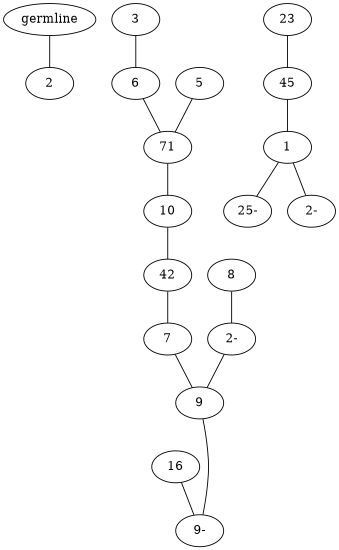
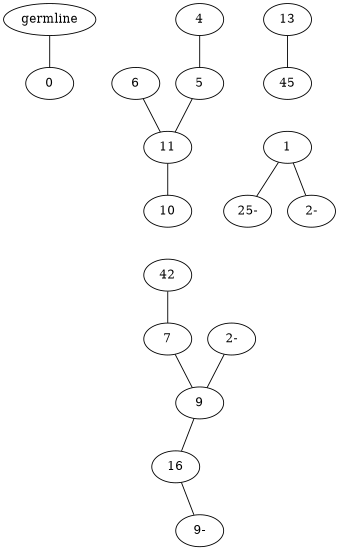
  graph {
    n1 [label=germline]
-   n2 [label=2]
-   n3 [label=3]
+   n2 [label=0]
    n4 [label=6]
+   n5 [label=4]
    n6 [label=5]
-   n7 [label=71]
-   n8 [label=23]
+   n7 [label=11]
+   n8 [label=13]
    n9 [label=45]
    n10 [label=1]
    n11 [label="25-"]
    n12 [label="2-"]
    n13 [label=10]
    n14 [label=42]
    n15 [label=7]
    n16 [label=9]
-   n17 [label=8]
    n18 [label="2-"]
    n19 [label=16]
    n20 [label="9-"]
    n1 -- n2
-   n3 -- n4
    n4 -- n7
+   n5 -- n6
    n6 -- n7
    n7 -- n13
    n8 -- n9
-   n9 -- n10
    n10 -- n11
    n10 -- n12
-   n13 -- n14
    n14 -- n15
    n15 -- n16
-   n16 -- n20
-   n17 -- n18
+   n16 -- n19
    n18 -- n16
    n19 -- n20
  }
